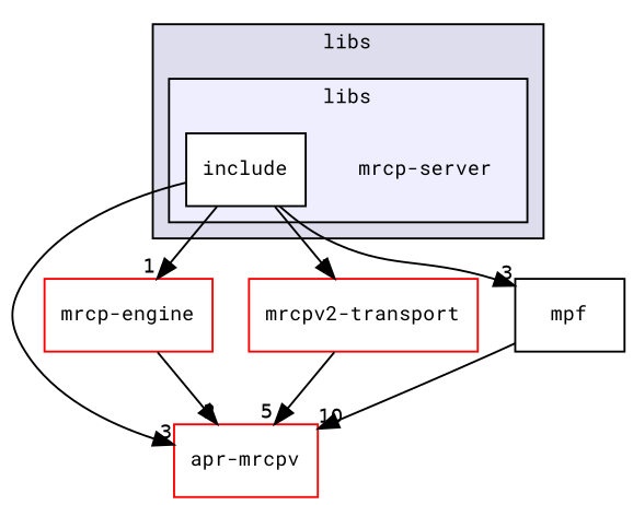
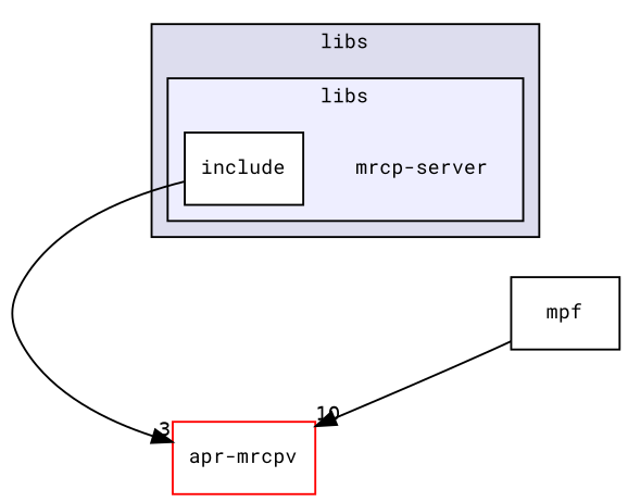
  digraph {
    compound=true
    fontname="Roboto Mono"
    node [fontname="Roboto Mono" fontsize=10 shape=box color=red fillcolor=white style=filled]
    edge [fontname="Roboto Mono" headlabel=3 labeldistance=1.5 labelfontname=Helvetica labelfontsize=10]
    n1 [label="mrcp-server" shape=plaintext color="" fillcolor="" style=""]
    n2 [color=black label=include]
    n3 [label="apr-mrcpv"]
-   n4 [label="mrcp-engine"]
-   n5 [label="mrcpv2-transport"]
    n6 [color=black label=mpf]
    subgraph cluster_1 {
      bgcolor="#ddddee"
      fontsize=10
      label=libs
      pencolor=black
      subgraph cluster_2 {
        bgcolor="#eeeeff"
        fontsize=10
        label=libs
        pencolor=black
        n1
        n2
      }
    }
    n2 -> n3
-   n2 -> n4 [headlabel=1]
-   n2 -> n5 [headlabel=1]
-   n2 -> n6
-   n4 -> n3 [headlabel=2]
-   n5 -> n3 [headlabel=5]
    n6 -> n3 [headlabel=10]
  }
